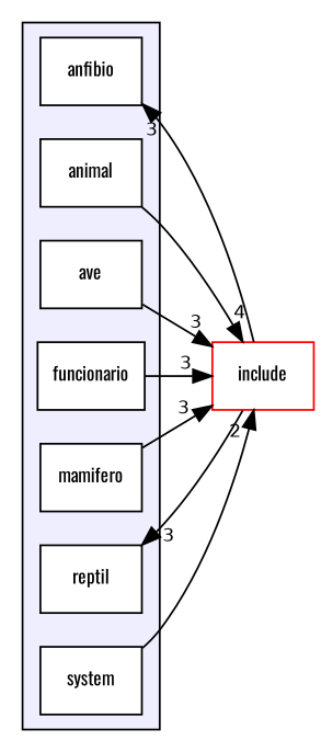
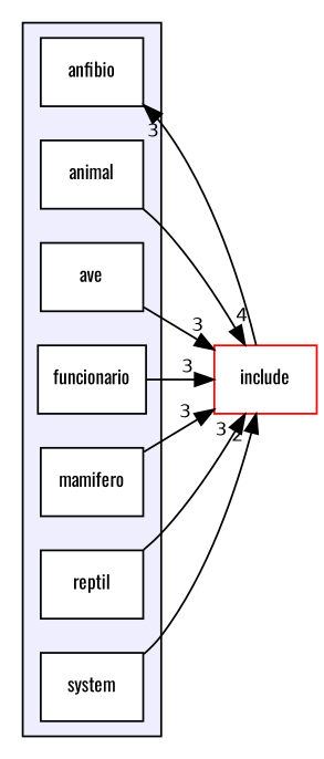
  digraph {
    compound=true
    fontname=Oswald
    rankdir=LR
    node [color=black fillcolor=white fontname=Oswald fontsize=10 shape=box style=filled]
    edge [fontname=Oswald headlabel=3 labeldistance=1.5 labelfontname=Helvetica labelfontsize=10]
    n1 [label=anfibio]
    n2 [label=animal]
    n3 [label=ave]
    n4 [label=funcionario]
    n5 [label=mamifero]
    n6 [label=reptil]
    n7 [label=system]
    n8 [color=red label=include]
    subgraph cluster_1 {
      bgcolor="#eeeeff"
      pencolor=black
      n1
      n2
      n3
      n4
      n5
      n6
      n7
    }
    n2 -> n8 [headlabel=4]
    n3 -> n8
    n4 -> n8
    n5 -> n8
-   n8 -> n6
+   n6 -> n8
    n7 -> n8 [headlabel=2]
    n8 -> n1
  }
